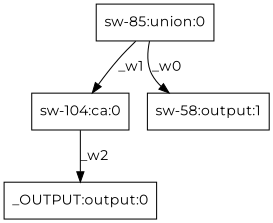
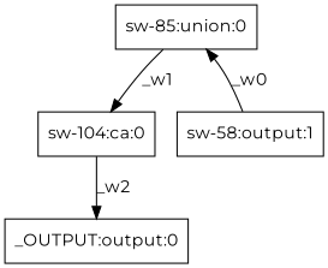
  digraph {
    fontname=Montserrat
    node [fontname=Montserrat shape=box]
    edge [fontname=Montserrat]
    n1 [label="sw-85:union:0"]
    n2 [label="sw-104:ca:0"]
    n3 [label="_OUTPUT:output:0"]
    n4 [label="sw-58:output:1"]
    n1 -> n2 [label=_w1]
    n2 -> n3 [label=_w2]
-   n1 -> n4 [label=_w0]
+   n4 -> n1 [label=_w0]
  }
